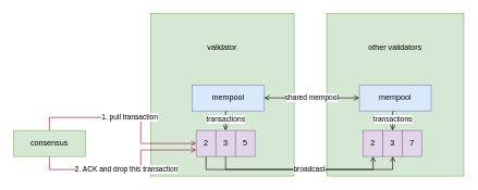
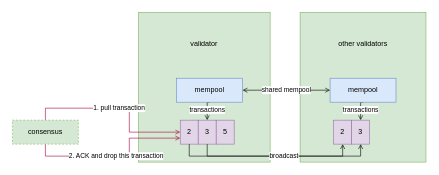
  <mxCell id="0" />
  <mxCell id="1" parent="0" />
  <mxCell id="2" value="validator&lt;br&gt;&lt;br&gt;&lt;br&gt;&lt;br&gt;&lt;br&gt;&lt;br&gt;&lt;br&gt;&lt;br&gt;&lt;br&gt;&lt;br&gt;&lt;br&gt;" style="rounded=0;whiteSpace=wrap;html=1;fillColor=#d5e8d4;strokeColor=#82b366;" vertex="1" parent="1"><mxGeometry x="230" y="20" width="220" height="250" as="geometry" /></mxCell>
  <mxCell id="3" value="other validators&lt;br&gt;&lt;br&gt;&lt;br&gt;&lt;br&gt;&lt;br&gt;&lt;br&gt;&lt;br&gt;&lt;br&gt;&lt;br&gt;&lt;br&gt;&lt;br&gt;" style="rounded=0;whiteSpace=wrap;html=1;fillColor=#d5e8d4;strokeColor=#82b366;" vertex="1" parent="1"><mxGeometry x="500" y="20" width="210" height="250" as="geometry" /></mxCell>
  <mxCell id="4" value="transactions" style="edgeStyle=orthogonalEdgeStyle;rounded=0;orthogonalLoop=1;jettySize=auto;html=1;exitX=0.5;exitY=1;exitDx=0;exitDy=0;entryX=0.5;entryY=0;entryDx=0;entryDy=0;endArrow=open;endFill=0;" edge="1" parent="1" source="6" target="9"><mxGeometry relative="1" as="geometry" /></mxCell>
  <mxCell id="5" value="shared mempool" style="edgeStyle=orthogonalEdgeStyle;rounded=0;orthogonalLoop=1;jettySize=auto;html=1;exitX=1;exitY=0.5;exitDx=0;exitDy=0;entryX=0;entryY=0.5;entryDx=0;entryDy=0;endArrow=open;endFill=0;startArrow=open;startFill=0;" edge="1" parent="1" source="6" target="16"><mxGeometry relative="1" as="geometry" /></mxCell>
  <mxCell id="6" value="mempool" style="rounded=0;whiteSpace=wrap;html=1;fillColor=#dae8fc;strokeColor=#6c8ebf;" vertex="1" parent="1"><mxGeometry x="294" y="130" width="110" height="40" as="geometry" /></mxCell>
  <mxCell id="7" value="" style="group" vertex="1" connectable="0" parent="1"><mxGeometry x="300" y="200" width="90" height="40" as="geometry" /></mxCell>
  <mxCell id="8" value="2" style="rounded=0;whiteSpace=wrap;html=1;fillColor=#e1d5e7;strokeColor=#9673a6;" vertex="1" parent="7"><mxGeometry width="30" height="40" as="geometry" /></mxCell>
  <mxCell id="9" value="3" style="rounded=0;whiteSpace=wrap;html=1;fillColor=#e1d5e7;strokeColor=#9673a6;" vertex="1" parent="7"><mxGeometry x="30" width="30" height="40" as="geometry" /></mxCell>
  <mxCell id="10" value="5" style="rounded=0;whiteSpace=wrap;html=1;fillColor=#e1d5e7;strokeColor=#9673a6;" vertex="1" parent="7"><mxGeometry x="60" width="30" height="40" as="geometry" /></mxCell>
  <mxCell id="11" style="edgeStyle=orthogonalEdgeStyle;rounded=0;orthogonalLoop=1;jettySize=auto;html=1;exitX=0.5;exitY=1;exitDx=0;exitDy=0;endArrow=open;endFill=0;entryX=0.5;entryY=1;entryDx=0;entryDy=0;" edge="1" parent="1" source="8" target="18"><mxGeometry relative="1" as="geometry"><mxPoint x="420" y="334.5" as="targetPoint" /></mxGeometry></mxCell>
  <mxCell id="12" value="1. pull transaction" style="edgeStyle=orthogonalEdgeStyle;rounded=0;orthogonalLoop=1;jettySize=auto;html=1;exitX=0.5;exitY=0;exitDx=0;exitDy=0;startArrow=none;startFill=0;endArrow=open;endFill=0;fillColor=#d80073;strokeColor=#A50040;entryX=0;entryY=0.5;entryDx=0;entryDy=0;" edge="1" parent="1" source="14" target="8"><mxGeometry relative="1" as="geometry"><mxPoint x="240" y="271" as="targetPoint" /></mxGeometry></mxCell>
  <mxCell id="13" value="2. ACK and drop this transaction" style="edgeStyle=orthogonalEdgeStyle;rounded=0;orthogonalLoop=1;jettySize=auto;html=1;exitX=0.5;exitY=1;exitDx=0;exitDy=0;entryX=0;entryY=0.75;entryDx=0;entryDy=0;startArrow=none;startFill=0;endArrow=open;endFill=0;fillColor=#d80073;strokeColor=#A50040;" edge="1" parent="1" source="14" target="8"><mxGeometry relative="1" as="geometry" /></mxCell>
- <mxCell id="14" value="consensus" style="rounded=0;whiteSpace=wrap;html=1;fillColor=#d5e8d4;strokeColor=#82b366;" vertex="1" parent="1"><mxGeometry x="20" y="200" width="110" height="40" as="geometry" /></mxCell>
+ <mxCell id="14" value="consensus" style="rounded=0;whiteSpace=wrap;html=1;fillColor=#d5e8d4;strokeColor=#82b366;dashed=1;" vertex="1" parent="1"><mxGeometry x="20" y="200" width="110" height="40" as="geometry" /></mxCell>
  <mxCell id="15" value="transactions" style="edgeStyle=orthogonalEdgeStyle;rounded=0;orthogonalLoop=1;jettySize=auto;html=1;exitX=0.5;exitY=1;exitDx=0;exitDy=0;entryX=0.5;entryY=0;entryDx=0;entryDy=0;endArrow=open;endFill=0;" edge="1" parent="1" source="16" target="19"><mxGeometry relative="1" as="geometry" /></mxCell>
  <mxCell id="16" value="mempool" style="rounded=0;whiteSpace=wrap;html=1;fillColor=#dae8fc;strokeColor=#6c8ebf;" vertex="1" parent="1"><mxGeometry x="550" y="130" width="110" height="40" as="geometry" /></mxCell>
  <mxCell id="17" value="" style="group" vertex="1" connectable="0" parent="1"><mxGeometry x="556" y="200" width="90" height="40" as="geometry" /></mxCell>
  <mxCell id="18" value="2" style="rounded=0;whiteSpace=wrap;html=1;fillColor=#e1d5e7;strokeColor=#9673a6;" vertex="1" parent="17"><mxGeometry width="30" height="40" as="geometry" /></mxCell>
  <mxCell id="19" value="3" style="rounded=0;whiteSpace=wrap;html=1;fillColor=#e1d5e7;strokeColor=#9673a6;" vertex="1" parent="17"><mxGeometry x="30" width="30" height="40" as="geometry" /></mxCell>
- <mxCell id="20" value="7" style="rounded=0;whiteSpace=wrap;html=1;fillColor=#e1d5e7;strokeColor=#9673a6;" vertex="1" parent="17"><mxGeometry x="60" width="30" height="40" as="geometry" /></mxCell>
  <mxCell id="21" value="broadcast" style="edgeStyle=orthogonalEdgeStyle;rounded=0;orthogonalLoop=1;jettySize=auto;html=1;exitX=0.5;exitY=1;exitDx=0;exitDy=0;entryX=0.5;entryY=1;entryDx=0;entryDy=0;startArrow=none;startFill=0;endArrow=open;endFill=0;" edge="1" parent="1" source="9" target="19"><mxGeometry relative="1" as="geometry" /></mxCell>
